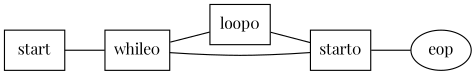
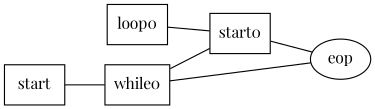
  strict graph {
    fontname="Playfair Display"
    rankdir=LR
    node [fontname="Playfair Display" shape=rectangle]
    edge [fontname="Playfair Display"]
    while0
    loop0
    n3 [label=start0]
    eop [shape=""]
    start [shape=box]
-   while0 -- loop0
+   while0 -- eop
    while0 -- n3
    loop0 -- n3
    n3 -- eop
    start -- while0
  }
